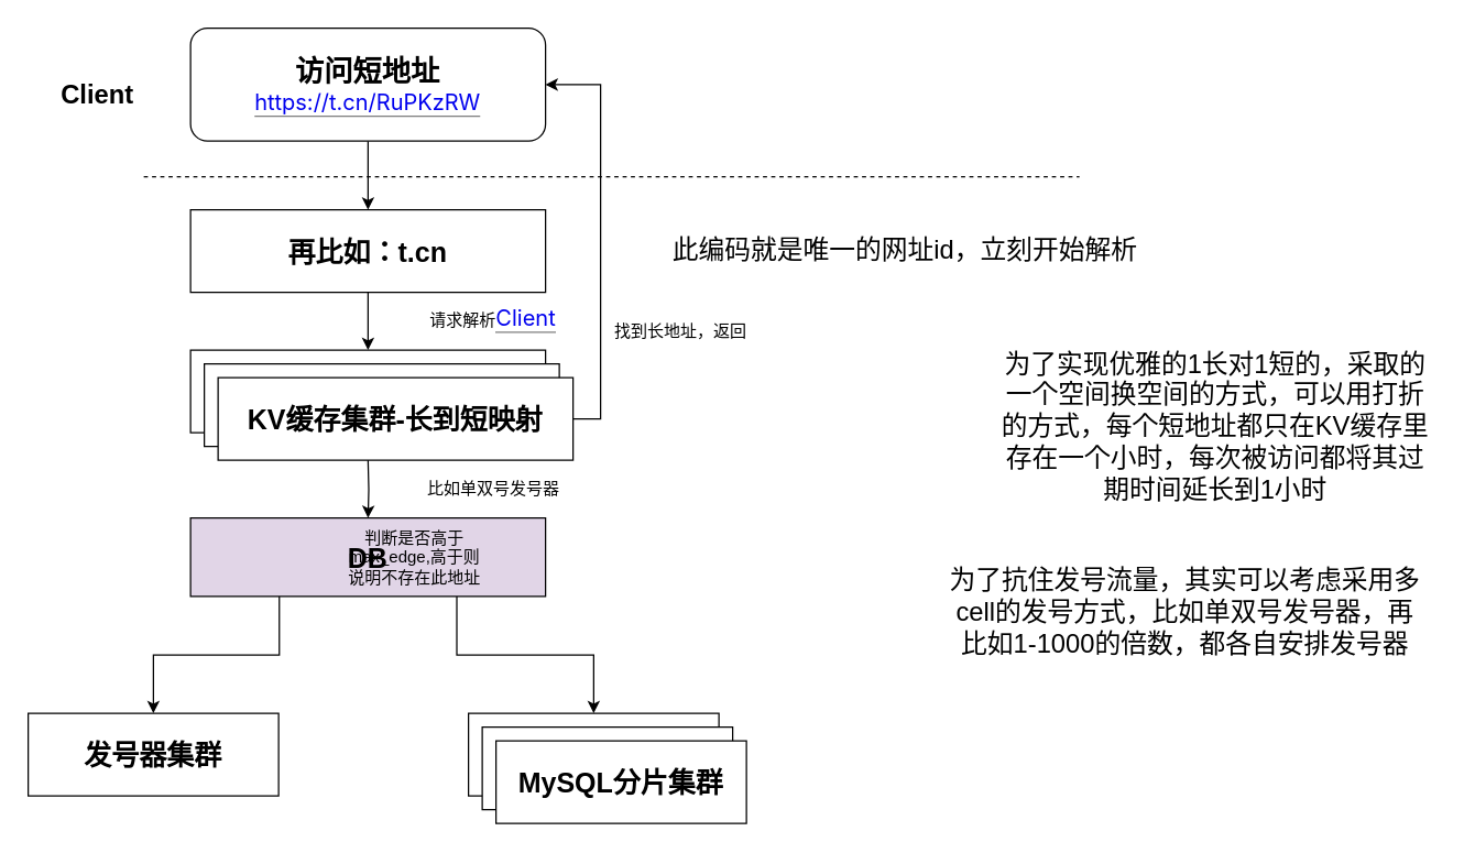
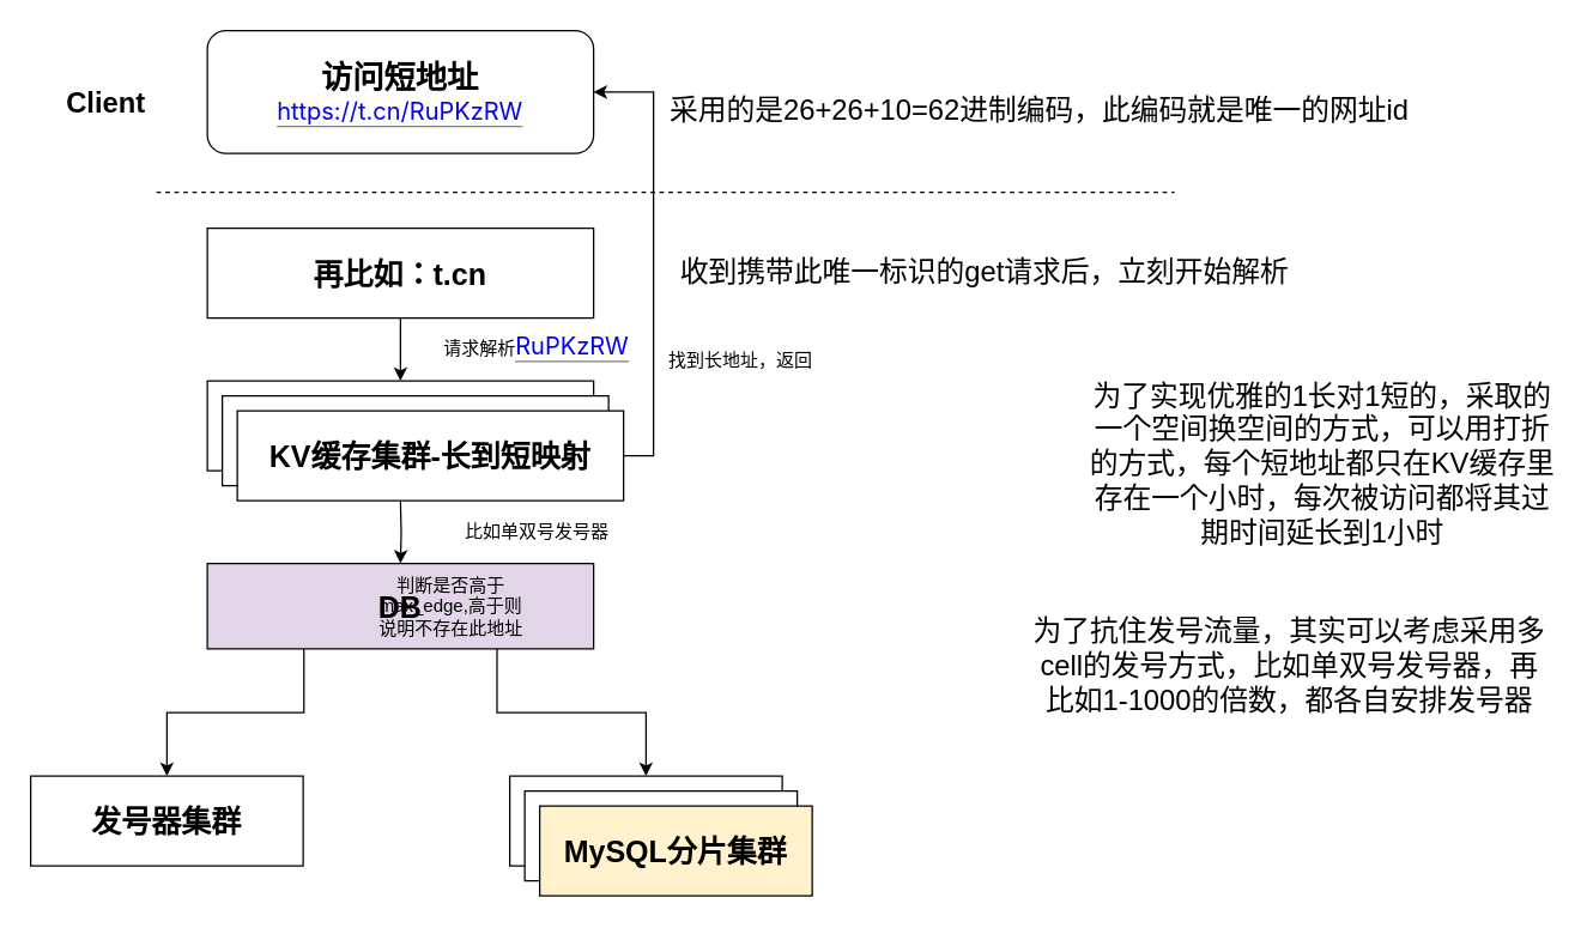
  <mxCell id="0" />
  <mxCell id="1" parent="0" />
- <mxCell id="2" style="edgeStyle=orthogonalEdgeStyle;rounded=0;orthogonalLoop=1;jettySize=auto;html=1;exitX=0.5;exitY=1;exitDx=0;exitDy=0;entryX=0.5;entryY=0;entryDx=0;entryDy=0;" edge="1" parent="1" source="3" target="7"><mxGeometry relative="1" as="geometry" /></mxCell>
  <mxCell id="3" value="&lt;b&gt;&lt;font style=&quot;font-size: 21px;&quot;&gt;访问短地址&lt;br&gt;&lt;/font&gt;&lt;/b&gt;&lt;a style=&quot;text-decoration-line: none; border-bottom: 1px solid rgb(128, 128, 128); cursor: pointer; font-family: -apple-system, BlinkMacSystemFont, &amp;quot;Helvetica Neue&amp;quot;, &amp;quot;PingFang SC&amp;quot;, &amp;quot;Microsoft YaHei&amp;quot;, &amp;quot;Source Han Sans SC&amp;quot;, &amp;quot;Noto Sans CJK SC&amp;quot;, &amp;quot;WenQuanYi Micro Hei&amp;quot;, sans-serif; font-size: medium; text-align: start;&quot; data-za-detail-view-id=&quot;1043&quot; rel=&quot;nofollow noreferrer&quot; target=&quot;_blank&quot; class=&quot;external&quot; href=&quot;https://link.zhihu.com/?target=https%3A//t.cn/RuPKzRW&quot;&gt;https://&lt;span class=&quot;visible&quot;&gt;t.cn/RuPKzRW&lt;/span&gt;&lt;/a&gt;" style="whiteSpace=wrap;html=1;rounded=1;" vertex="1" parent="1"><mxGeometry x="138" y="20" width="258" height="82" as="geometry" /></mxCell>
  <mxCell id="4" value="" style="endArrow=none;dashed=1;html=1;rounded=0;" edge="1" parent="1"><mxGeometry width="50" height="50" relative="1" as="geometry"><mxPoint x="104" y="128" as="sourcePoint" /><mxPoint x="784" y="128" as="targetPoint" /></mxGeometry></mxCell>
  <mxCell id="5" value="&lt;b&gt;&lt;font style=&quot;font-size: 19px;&quot;&gt;Client&lt;/font&gt;&lt;/b&gt;" style="text;html=1;strokeColor=none;fillColor=none;align=center;verticalAlign=middle;whiteSpace=wrap;rounded=0;" vertex="1" parent="1"><mxGeometry x="35" y="50" width="71" height="38" as="geometry" /></mxCell>
  <mxCell id="6" style="edgeStyle=orthogonalEdgeStyle;rounded=0;orthogonalLoop=1;jettySize=auto;html=1;exitX=0.5;exitY=1;exitDx=0;exitDy=0;entryX=0.5;entryY=0;entryDx=0;entryDy=0;" edge="1" parent="1" source="7" target="15"><mxGeometry relative="1" as="geometry" /></mxCell>
  <mxCell id="7" value="&lt;b&gt;&lt;font style=&quot;font-size: 20px;&quot;&gt;再比如：t.cn&lt;/font&gt;&lt;/b&gt;" style="rounded=0;whiteSpace=wrap;html=1;" vertex="1" parent="1"><mxGeometry x="138" y="152" width="258" height="60" as="geometry" /></mxCell>
- <mxCell id="8" value="&lt;font style=&quot;font-size: 19px;&quot;&gt;此编码就是唯一的网址id，立刻开始解析&lt;/font&gt;" style="text;html=1;strokeColor=none;fillColor=none;align=center;verticalAlign=middle;whiteSpace=wrap;rounded=0;" vertex="1" parent="1"><mxGeometry x="447" y="163" width="421" height="38" as="geometry" /></mxCell>
+ <mxCell id="8" value="&lt;font style=&quot;font-size: 19px;&quot;&gt;收到携带此唯一标识的get请求后，立刻开始解析&lt;/font&gt;" style="text;html=1;strokeColor=none;fillColor=none;align=center;verticalAlign=middle;whiteSpace=wrap;rounded=0;" vertex="1" parent="1"><mxGeometry x="447" y="163" width="421" height="38" as="geometry" /></mxCell>
  <mxCell id="9" style="edgeStyle=orthogonalEdgeStyle;rounded=0;orthogonalLoop=1;jettySize=auto;html=1;exitX=0.25;exitY=1;exitDx=0;exitDy=0;" edge="1" parent="1" source="11" target="21"><mxGeometry relative="1" as="geometry" /></mxCell>
  <mxCell id="10" style="edgeStyle=orthogonalEdgeStyle;rounded=0;orthogonalLoop=1;jettySize=auto;html=1;exitX=0.75;exitY=1;exitDx=0;exitDy=0;entryX=0.5;entryY=0;entryDx=0;entryDy=0;" edge="1" parent="1" source="11" target="22"><mxGeometry relative="1" as="geometry" /></mxCell>
  <mxCell id="11" value="&lt;b&gt;&lt;font style=&quot;font-size: 20px;&quot;&gt;DB&lt;br&gt;&lt;/font&gt;&lt;/b&gt;" style="rounded=0;whiteSpace=wrap;html=1;fillColor=#e1d5e7;" vertex="1" parent="1"><mxGeometry x="138" y="376" width="258" height="57" as="geometry" /></mxCell>
  <mxCell id="12" value="&lt;span style=&quot;font-size: 19px;&quot;&gt;&lt;span style=&quot;font-weight: normal;&quot;&gt;为了抗住发号流量，其实可以考虑采用多cell的发号方式，比如单双号发号器，再比如1-1000的倍数，都各自安排发号器&lt;/span&gt;&lt;/span&gt;" style="text;html=1;strokeColor=none;fillColor=none;align=center;verticalAlign=middle;whiteSpace=wrap;rounded=0;fontStyle=1" vertex="1" parent="1"><mxGeometry x="685" y="391" width="352" height="107" as="geometry" /></mxCell>
+ <mxCell id="13" value="&lt;span style=&quot;font-size: 19px;&quot;&gt;采用的是26+26+10=62进制编码，此编码就是唯一的网址id&lt;/span&gt;" style="text;html=1;strokeColor=none;fillColor=none;align=center;verticalAlign=middle;whiteSpace=wrap;rounded=0;" vertex="1" parent="1"><mxGeometry x="429" y="55" width="530" height="38" as="geometry" /></mxCell>
  <mxCell id="14" style="edgeStyle=orthogonalEdgeStyle;rounded=0;orthogonalLoop=1;jettySize=auto;html=1;exitX=0.5;exitY=1;exitDx=0;exitDy=0;entryX=0.5;entryY=0;entryDx=0;entryDy=0;" edge="1" parent="1" target="11"><mxGeometry relative="1" as="geometry"><mxPoint x="267" y="334" as="sourcePoint" /></mxGeometry></mxCell>
  <mxCell id="15" value="&lt;b&gt;&lt;font style=&quot;font-size: 20px;&quot;&gt;KV缓存集群-长到短映射&lt;/font&gt;&lt;/b&gt;" style="rounded=0;whiteSpace=wrap;html=1;" vertex="1" parent="1"><mxGeometry x="138" y="254" width="258" height="60" as="geometry" /></mxCell>
  <mxCell id="16" value="&lt;span style=&quot;font-size: 19px;&quot;&gt;为了实现优雅的1长对1短的，采取的一个空间换空间的方式，可以用打折的方式，每个短地址都只在KV缓存里存在一个小时，每次被访问都将其过期时间延长到1小时&lt;/span&gt;" style="text;html=1;strokeColor=none;fillColor=none;align=center;verticalAlign=middle;whiteSpace=wrap;rounded=0;" vertex="1" parent="1"><mxGeometry x="724" y="291" width="318" height="38" as="geometry" /></mxCell>
  <mxCell id="17" value="比如单双号发号器" style="text;html=1;strokeColor=none;fillColor=none;align=center;verticalAlign=middle;whiteSpace=wrap;rounded=0;" vertex="1" parent="1"><mxGeometry x="299.5" y="340" width="117" height="30" as="geometry" /></mxCell>
- <mxCell id="18" value="请求解析&lt;a style=&quot;border-bottom: 1px solid rgb(128, 128, 128); text-decoration-line: none; cursor: pointer; font-family: -apple-system, BlinkMacSystemFont, &amp;quot;Helvetica Neue&amp;quot;, &amp;quot;PingFang SC&amp;quot;, &amp;quot;Microsoft YaHei&amp;quot;, &amp;quot;Source Han Sans SC&amp;quot;, &amp;quot;Noto Sans CJK SC&amp;quot;, &amp;quot;WenQuanYi Micro Hei&amp;quot;, sans-serif; font-size: medium; text-align: start;&quot; data-za-detail-view-id=&quot;1043&quot; rel=&quot;nofollow noreferrer&quot; target=&quot;_blank&quot; class=&quot;external&quot; href=&quot;https://link.zhihu.com/?target=https%3A//t.cn/RuPKzRW&quot;&gt;Client&lt;/a&gt;" style="text;html=1;strokeColor=none;fillColor=none;align=center;verticalAlign=middle;whiteSpace=wrap;rounded=0;" vertex="1" parent="1"><mxGeometry x="247" y="216" width="222" height="30" as="geometry" /></mxCell>
+ <mxCell id="18" value="请求解析&lt;a style=&quot;border-bottom: 1px solid rgb(128, 128, 128); text-decoration-line: none; cursor: pointer; font-family: -apple-system, BlinkMacSystemFont, &amp;quot;Helvetica Neue&amp;quot;, &amp;quot;PingFang SC&amp;quot;, &amp;quot;Microsoft YaHei&amp;quot;, &amp;quot;Source Han Sans SC&amp;quot;, &amp;quot;Noto Sans CJK SC&amp;quot;, &amp;quot;WenQuanYi Micro Hei&amp;quot;, sans-serif; font-size: medium; text-align: start;&quot; data-za-detail-view-id=&quot;1043&quot; rel=&quot;nofollow noreferrer&quot; target=&quot;_blank&quot; class=&quot;external&quot; href=&quot;https://link.zhihu.com/?target=https%3A//t.cn/RuPKzRW&quot;&gt;RuPKzRW&lt;/a&gt;" style="text;html=1;strokeColor=none;fillColor=none;align=center;verticalAlign=middle;whiteSpace=wrap;rounded=0;" vertex="1" parent="1"><mxGeometry x="247" y="216" width="222" height="30" as="geometry" /></mxCell>
  <mxCell id="19" value="找到长地址，返回" style="text;html=1;strokeColor=none;fillColor=none;align=center;verticalAlign=middle;whiteSpace=wrap;rounded=0;" vertex="1" parent="1"><mxGeometry x="436" y="226" width="117" height="30" as="geometry" /></mxCell>
  <mxCell id="20" value="判断是否高于max_edge,高于则说明不存在此地址" style="text;html=1;strokeColor=none;fillColor=none;align=center;verticalAlign=middle;whiteSpace=wrap;rounded=0;" vertex="1" parent="1"><mxGeometry x="251" y="389.5" width="99.5" height="30" as="geometry" /></mxCell>
  <mxCell id="21" value="&lt;b&gt;&lt;font style=&quot;font-size: 20px;&quot;&gt;发号器集群&lt;/font&gt;&lt;/b&gt;" style="rounded=0;whiteSpace=wrap;html=1;" vertex="1" parent="1"><mxGeometry x="20" y="518" width="182" height="60" as="geometry" /></mxCell>
  <mxCell id="22" value="&lt;b&gt;&lt;font style=&quot;font-size: 20px;&quot;&gt;发号器集群&lt;/font&gt;&lt;/b&gt;" style="rounded=0;whiteSpace=wrap;html=1;" vertex="1" parent="1"><mxGeometry x="340" y="518" width="182" height="60" as="geometry" /></mxCell>
  <mxCell id="23" value="&lt;b&gt;&lt;font style=&quot;font-size: 20px;&quot;&gt;发号器集群&lt;/font&gt;&lt;/b&gt;" style="rounded=0;whiteSpace=wrap;html=1;" vertex="1" parent="1"><mxGeometry x="350" y="528" width="182" height="60" as="geometry" /></mxCell>
- <mxCell id="24" value="&lt;span style=&quot;font-size: 20px;&quot;&gt;&lt;b&gt;MySQL分片集群&lt;/b&gt;&lt;/span&gt;" style="rounded=0;whiteSpace=wrap;html=1;" vertex="1" parent="1"><mxGeometry x="360" y="538" width="182" height="60" as="geometry" /></mxCell>
+ <mxCell id="24" value="&lt;span style=&quot;font-size: 20px;&quot;&gt;&lt;b&gt;MySQL分片集群&lt;/b&gt;&lt;/span&gt;" style="rounded=0;whiteSpace=wrap;html=1;fillColor=#fff2cc;" vertex="1" parent="1"><mxGeometry x="360" y="538" width="182" height="60" as="geometry" /></mxCell>
  <mxCell id="25" value="&lt;b&gt;&lt;font style=&quot;font-size: 20px;&quot;&gt;KV缓存集群-长到短映射&lt;/font&gt;&lt;/b&gt;" style="rounded=0;whiteSpace=wrap;html=1;" vertex="1" parent="1"><mxGeometry x="148" y="264" width="258" height="60" as="geometry" /></mxCell>
  <mxCell id="26" style="edgeStyle=orthogonalEdgeStyle;rounded=0;orthogonalLoop=1;jettySize=auto;html=1;exitX=1;exitY=0.5;exitDx=0;exitDy=0;entryX=1;entryY=0.5;entryDx=0;entryDy=0;" edge="1" parent="1" source="27" target="3"><mxGeometry relative="1" as="geometry" /></mxCell>
  <mxCell id="27" value="&lt;b&gt;&lt;font style=&quot;font-size: 20px;&quot;&gt;KV缓存集群-长到短映射&lt;/font&gt;&lt;/b&gt;" style="rounded=0;whiteSpace=wrap;html=1;" vertex="1" parent="1"><mxGeometry x="158" y="274" width="258" height="60" as="geometry" /></mxCell>
